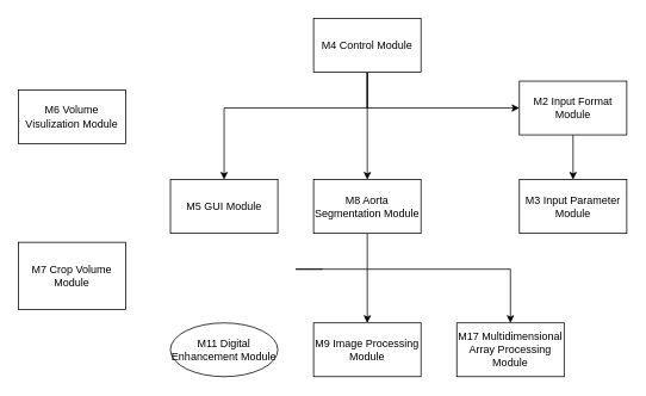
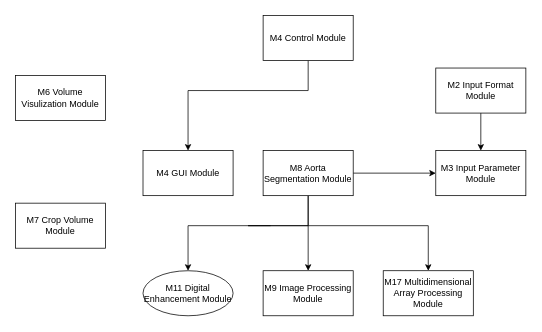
  <mxCell id="0" />
  <mxCell id="1" parent="0" />
- <mxCell id="2" value="M5 GUI Module" style="rounded=0;whiteSpace=wrap;html=1;" parent="1" vertex="1"><mxGeometry x="190" y="200" width="120" height="60" as="geometry" /></mxCell>
+ <mxCell id="2" value="M4 GUI Module" style="rounded=0;whiteSpace=wrap;html=1;" parent="1" vertex="1"><mxGeometry x="190" y="200" width="120" height="60" as="geometry" /></mxCell>
  <mxCell id="3" value="" style="edgeStyle=orthogonalEdgeStyle;rounded=0;orthogonalLoop=1;jettySize=auto;html=1;" edge="1" parent="1" source="4" target="19"><mxGeometry relative="1" as="geometry" /></mxCell>
  <mxCell id="4" value="M2 Input Format Module" style="rounded=0;whiteSpace=wrap;html=1;" parent="1" vertex="1"><mxGeometry x="580" y="90" width="120" height="60" as="geometry" /></mxCell>
- <mxCell id="5" value="" style="edgeStyle=orthogonalEdgeStyle;rounded=0;orthogonalLoop=1;jettySize=auto;html=1;" parent="1" source="8" target="4" edge="1"><mxGeometry relative="1" as="geometry"><Array as="points"><mxPoint x="410" y="120" /><mxPoint x="570" y="120" /></Array></mxGeometry></mxCell>
- <mxCell id="6" value="" style="edgeStyle=orthogonalEdgeStyle;rounded=0;orthogonalLoop=1;jettySize=auto;html=1;" parent="1" source="8" target="15" edge="1"><mxGeometry relative="1" as="geometry" /></mxCell>
  <mxCell id="7" style="edgeStyle=orthogonalEdgeStyle;rounded=0;orthogonalLoop=1;jettySize=auto;html=1;entryX=0.5;entryY=0;entryDx=0;entryDy=0;" parent="1" source="8" target="2" edge="1"><mxGeometry relative="1" as="geometry"><Array as="points"><mxPoint x="410" y="120" /><mxPoint x="250" y="120" /></Array></mxGeometry></mxCell>
  <mxCell id="8" value="M4 Control Module" style="rounded=0;whiteSpace=wrap;html=1;" parent="1" vertex="1"><mxGeometry x="350" y="20" width="120" height="60" as="geometry" /></mxCell>
  <mxCell id="9" value="M6 Volume Visulization Module" style="rounded=0;whiteSpace=wrap;html=1;" parent="1" vertex="1"><mxGeometry x="20" y="100" width="120" height="60" as="geometry" /></mxCell>
- <mxCell id="10" value="M7 Crop Volume Module" style="rounded=0;whiteSpace=wrap;html=1;" parent="1" vertex="1"><mxGeometry x="20" y="270" width="120" height="75" as="geometry" /></mxCell>
+ <mxCell id="10" value="M7 Crop Volume Module" style="rounded=0;whiteSpace=wrap;html=1;" parent="1" vertex="1"><mxGeometry x="20" y="270" width="120" height="60" as="geometry" /></mxCell>
+ <mxCell id="11" value="" style="edgeStyle=orthogonalEdgeStyle;rounded=0;orthogonalLoop=1;jettySize=auto;html=1;exitX=0.5;exitY=1;exitDx=0;exitDy=0;" parent="1" source="15" target="16" edge="1"><mxGeometry relative="1" as="geometry"><mxPoint x="330" y="260" as="sourcePoint" /><Array as="points"><mxPoint x="410" y="300" /><mxPoint x="250" y="300" /></Array></mxGeometry></mxCell>
  <mxCell id="12" value="" style="edgeStyle=orthogonalEdgeStyle;rounded=0;orthogonalLoop=1;jettySize=auto;html=1;" parent="1" target="17" edge="1"><mxGeometry relative="1" as="geometry"><mxPoint x="360" y="300" as="sourcePoint" /><Array as="points"><mxPoint x="330" y="300" /><mxPoint x="410" y="300" /></Array></mxGeometry></mxCell>
  <mxCell id="13" value="" style="edgeStyle=orthogonalEdgeStyle;rounded=0;orthogonalLoop=1;jettySize=auto;html=1;exitX=0.5;exitY=1;exitDx=0;exitDy=0;" parent="1" source="15" target="18" edge="1"><mxGeometry relative="1" as="geometry"><mxPoint x="330" y="260" as="sourcePoint" /><Array as="points"><mxPoint x="410" y="300" /><mxPoint x="570" y="300" /></Array></mxGeometry></mxCell>
+ <mxCell id="14" value="" style="edgeStyle=orthogonalEdgeStyle;rounded=0;orthogonalLoop=1;jettySize=auto;html=1;" edge="1" parent="1" source="15" target="19"><mxGeometry relative="1" as="geometry" /></mxCell>
  <mxCell id="15" value="M8 Aorta Segmentation Module" style="rounded=0;whiteSpace=wrap;html=1;" parent="1" vertex="1"><mxGeometry x="350" y="200" width="120" height="60" as="geometry" /></mxCell>
  <mxCell id="16" value="M11 Digital Enhancement Module" style="ellipse;whiteSpace=wrap;html=1;" parent="1" vertex="1"><mxGeometry x="190" y="360" width="120" height="60" as="geometry" /></mxCell>
  <mxCell id="17" value="M9 Image Processing Module" style="rounded=0;whiteSpace=wrap;html=1;" parent="1" vertex="1"><mxGeometry x="350" y="360" width="120" height="60" as="geometry" /></mxCell>
  <mxCell id="18" value="M17 Multidimensional Array Processing Module" style="rounded=0;whiteSpace=wrap;html=1;" parent="1" vertex="1"><mxGeometry x="510" y="360" width="120" height="60" as="geometry" /></mxCell>
  <mxCell id="19" value="M3 Input Parameter Module" style="rounded=0;whiteSpace=wrap;html=1;" vertex="1" parent="1"><mxGeometry x="580" y="200" width="120" height="60" as="geometry" /></mxCell>
